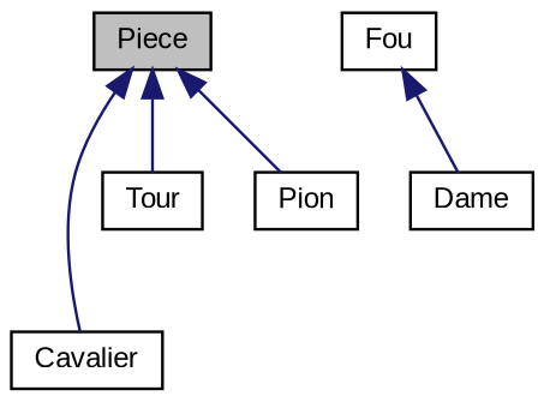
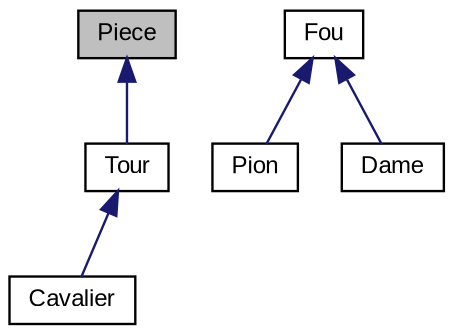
  digraph {
    fontname="Liberation Sans"
    node [color=black fillcolor=white fontname="Liberation Sans" fontsize=10 shape=record style=filled]
    edge [color=midnightblue dir=back fontname="Liberation Sans" fontsize=10 labelfontname=Helvetica labelfontsize=10 style=solid]
    n1 [fillcolor=grey75 fontcolor=black height=0.2 label=Piece width=0.4]
    n2 [height=0.2 label=Cavalier width=0.4]
    n3 [height=0.2 label=Pion width=0.4]
    n4 [height=0.2 label=Tour width=0.4]
    n5 [height=0.2 label=Fou width=0.4]
    n6 [height=0.2 label=Dame width=0.4]
-   n1 -> n2
-   n1 -> n3
+   n4 -> n2
+   n5 -> n3
    n1 -> n4
    n5 -> n6
  }
